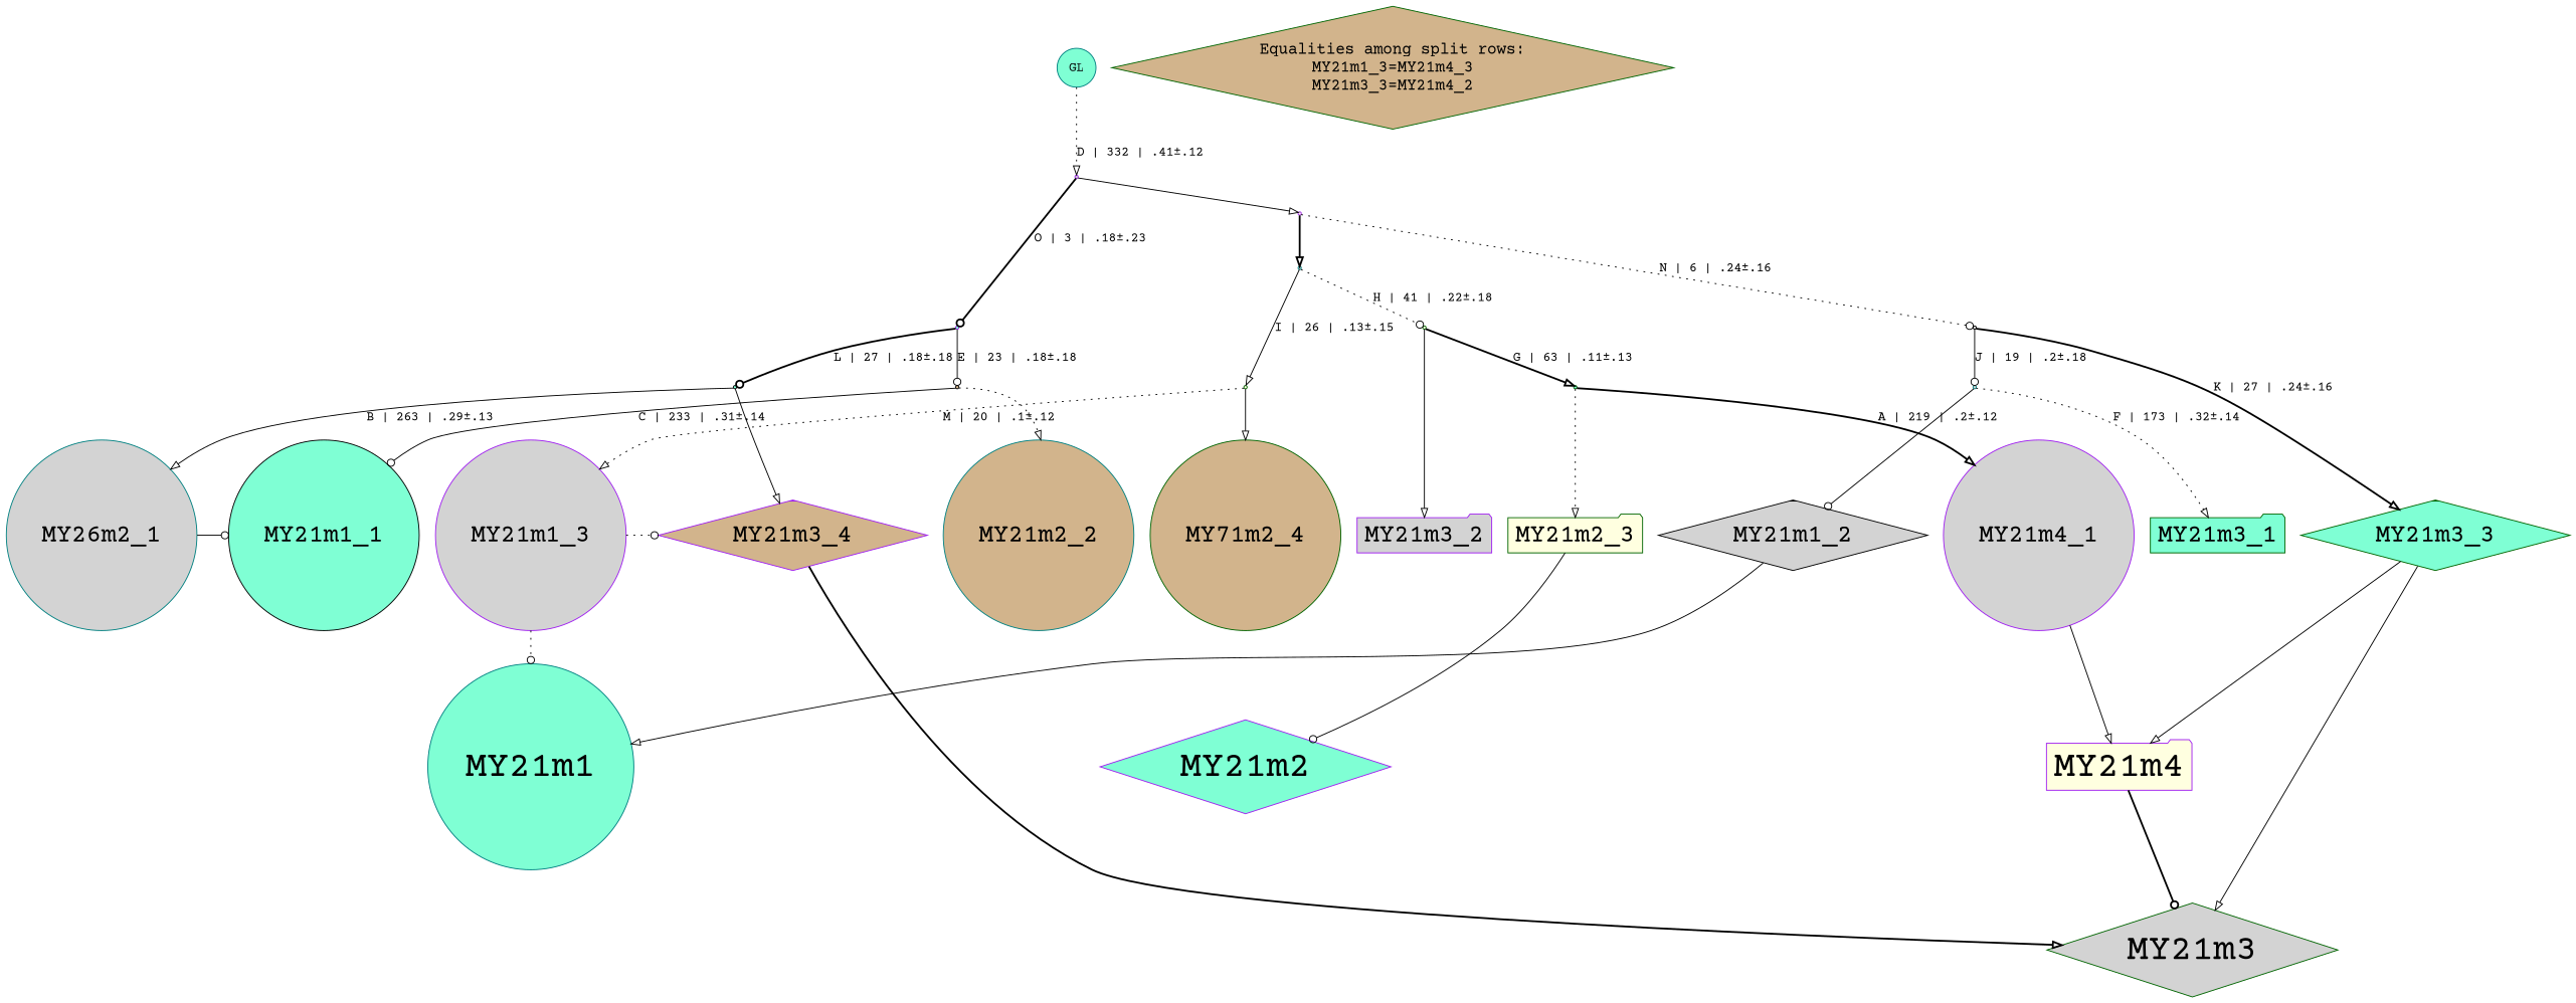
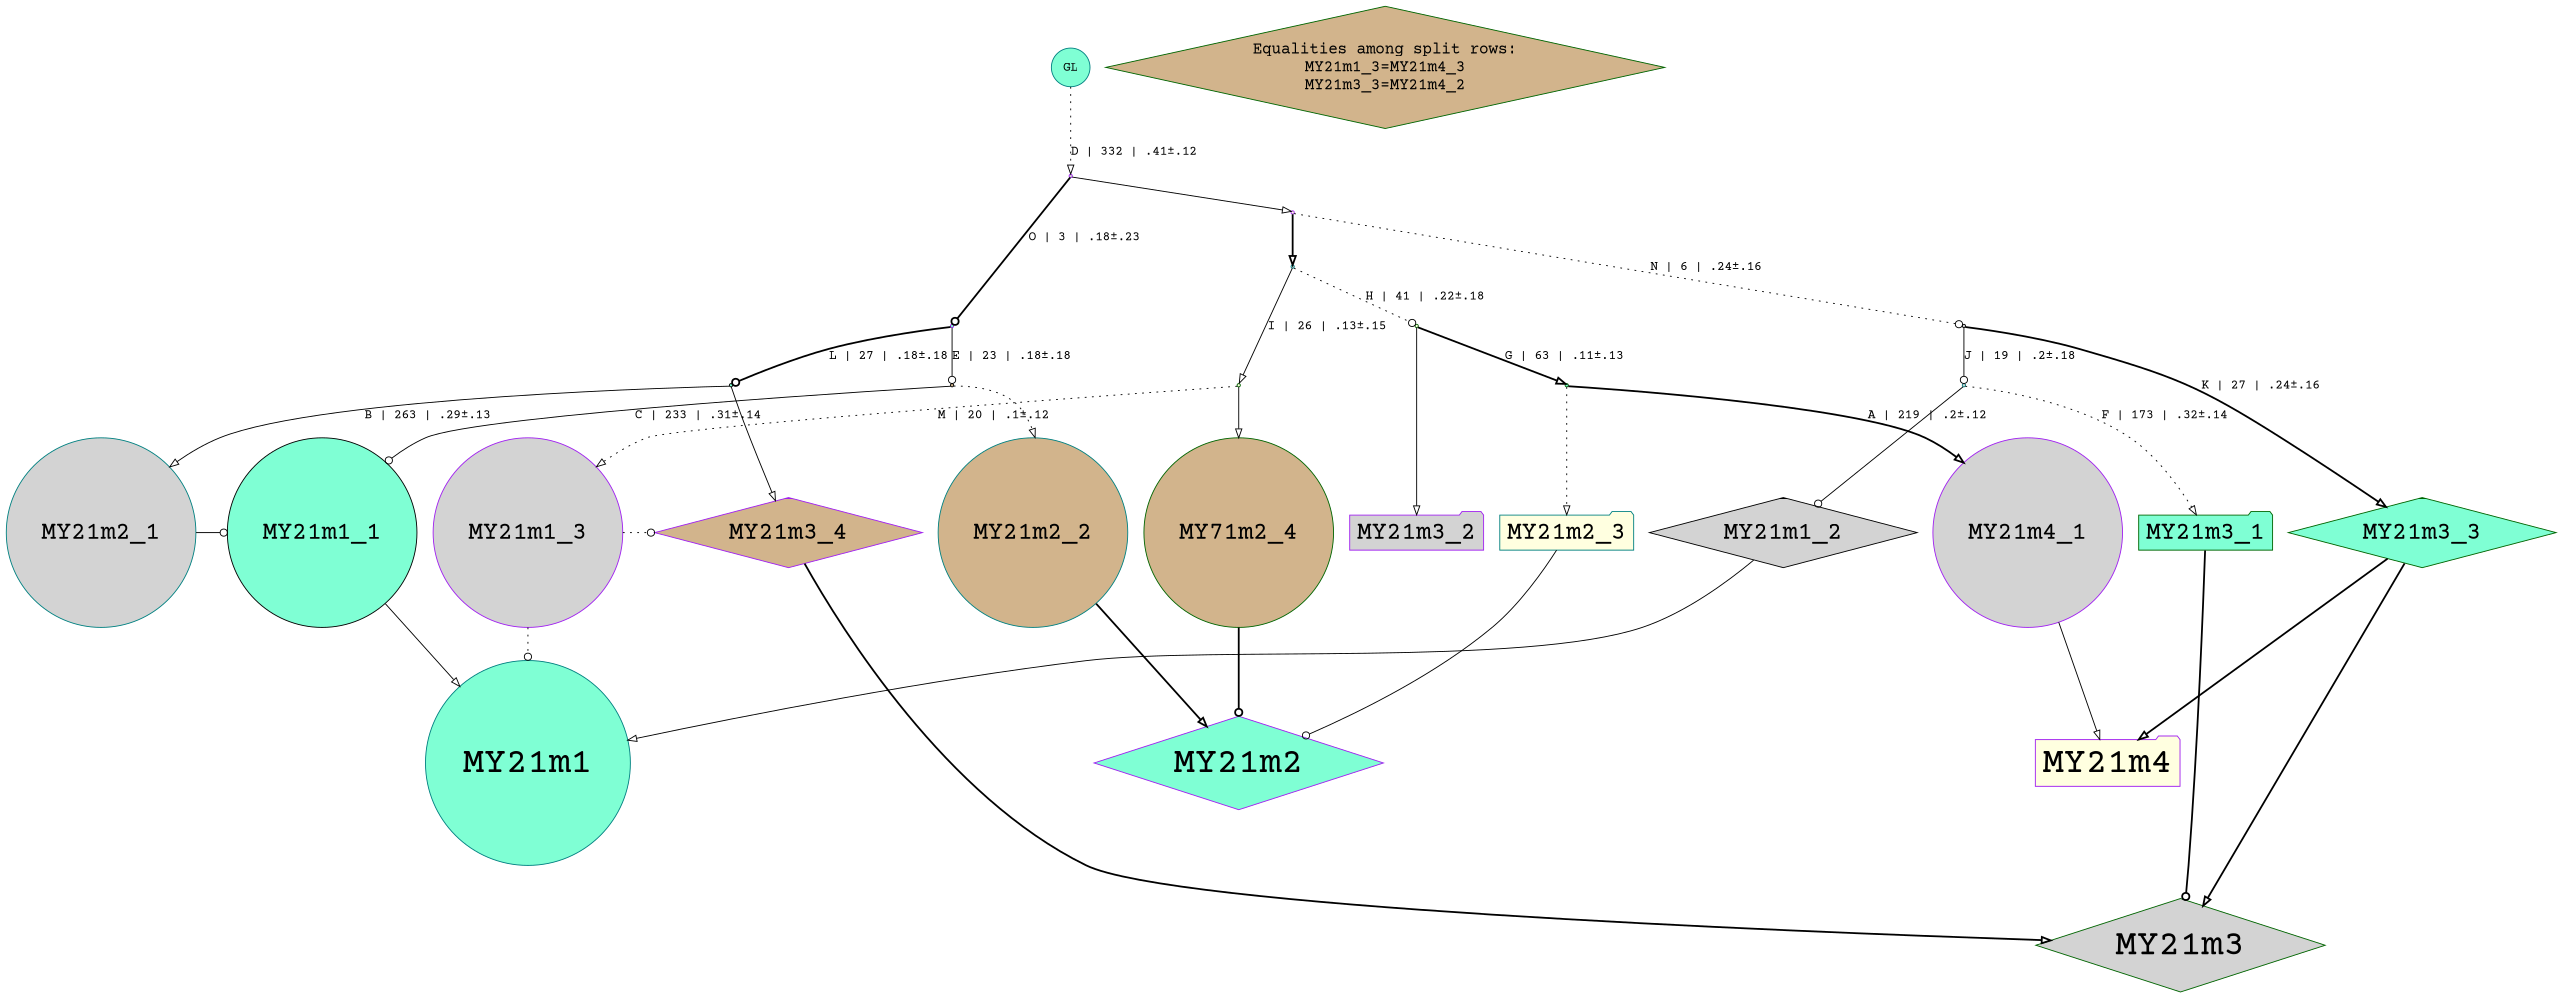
  digraph {
    fontname="Courier Prime"
    node [color=purple fillcolor=lightgrey fontname="Courier Prime" shape=point style=filled]
    edge [arrowhead=onormal fontname="Courier Prime" style=solid]
    n1 [color=black fillcolor=aquamarine fontsize=28 label=MY21m1_1 shape=circle]
    n2 [color=black fontsize=28 label=MY21m1_2 shape=diamond]
    n3 [fontsize=28 label=MY21m1_3 shape=circle]
-   n4 [color=teal fontsize=28 label=MY26m2_1 shape=circle]
+   n4 [color=teal fontsize=28 label=MY21m2_1 shape=circle]
    n5 [color=teal fillcolor=tan fontsize=28 label=MY21m2_2 shape=circle]
-   n6 [color=darkgreen fillcolor=lightyellow fontsize=28 label=MY21m2_3 shape=folder]
+   n6 [color=teal fillcolor=lightyellow fontsize=28 label=MY21m2_3 shape=folder]
    n7 [color=darkgreen fillcolor=tan fontsize=28 label=MY71m2_4 shape=circle]
    n8 [color=darkgreen fillcolor=aquamarine fontsize=28 label=MY21m3_1 shape=folder]
    n9 [fontsize=28 label=MY21m3_2 shape=folder]
    n10 [color=darkgreen fillcolor=aquamarine fontsize=28 label=MY21m3_3 shape=diamond]
    n11 [fillcolor=tan fontsize=28 label=MY21m3_4 shape=diamond]
    n12 [fontsize=28 label=MY21m4_1 shape=circle]
    n13 [color=teal fillcolor=aquamarine fontsize=40 label=MY21m1 shape=circle]
    n14 [fillcolor=aquamarine fontsize=40 label=MY21m2 shape=diamond]
    n15 [color=darkgreen fontsize=40 label=MY21m3 shape=diamond]
    n16 [fillcolor=lightyellow fontsize=40 label=MY21m4 shape=folder]
    n17 [color=darkgreen fillcolor=tan fontsize=18 label="Equalities among split rows:\nMY21m1_3=MY21m4_3\nMY21m3_3=MY21m4_2\n" shape=diamond]
    Int1 [color=darkgreen fillcolor=aquamarine]
    Int2 [color=black fillcolor=aquamarine]
    Int3 [color=teal]
    Int4 [color=black fillcolor=tan]
    Int5 [fillcolor=aquamarine]
    Int6 [color=black]
    Int7 [color=darkgreen fillcolor=lightyellow]
    Int8 [color=darkgreen fillcolor=lightyellow]
    Int9 [color=teal]
    Int10 [fillcolor=lightyellow]
    Int11
    n29 [color=teal fillcolor=aquamarine label=GL shape=circle]
    subgraph sub_1 {
      rank=same
      n1
      n2
      n3
      n4
      n5
      n6
      n7
      n8
      n9
      n10
      n11
      n12
    }
+   n1 -> n13
    n2 -> n13
    n3 -> n11 [arrowhead=odot style=dotted]
    n3 -> n13 [arrowhead=odot style=dotted]
    n4 -> n1 [arrowhead=odot]
+   n5 -> n14 [style=bold]
    n6 -> n14 [arrowhead=odot]
-   n16 -> n15 [arrowhead=odot style=bold]
-   n10 -> n15
-   n10 -> n16
+   n7 -> n14 [arrowhead=odot style=bold]
+   n8 -> n15 [arrowhead=odot style=bold]
+   n10 -> n15 [style=bold]
+   n10 -> n16 [style=bold]
    n11 -> n15 [style=bold]
    n12 -> n16
    Int1 -> n6 [style=dotted]
    Int1 -> n12 [label="A | 219 | .2±.12" style=bold]
    Int2 -> n4 [label="B | 263 | .29±.13"]
    Int2 -> n11
    Int3 -> n2 [arrowhead=odot]
    Int3 -> n8 [label="F | 173 | .32±.14" style=dotted]
    Int4 -> n1 [arrowhead=odot label="C | 233 | .31±.14"]
    Int4 -> n5 [style=dotted]
    Int5 -> Int2 [arrowhead=odot label="L | 27 | .18±.18" style=bold]
    Int5 -> Int4 [arrowhead=odot label="E | 23 | .18±.18"]
    Int6 -> n10 [label="K | 27 | .24±.16" style=bold]
    Int6 -> Int3 [arrowhead=odot label="J | 19 | .2±.18"]
    Int7 -> n9
    Int7 -> Int1 [label="G | 63 | .11±.13" style=bold]
    Int8 -> n3 [label="M | 20 | .1±.12" style=dotted]
    Int8 -> n7
    Int9 -> Int7 [arrowhead=odot label="H | 41 | .22±.18" style=dotted]
    Int9 -> Int8 [label="I | 26 | .13±.15"]
    Int10 -> Int6 [arrowhead=odot label="N | 6 | .24±.16" style=dotted]
    Int10 -> Int9 [style=bold]
    Int11 -> Int5 [arrowhead=odot label="O | 3 | .18±.23" style=bold]
    Int11 -> Int10
    n29 -> Int11 [label="D | 332 | .41±.12" style=dotted]
  }
